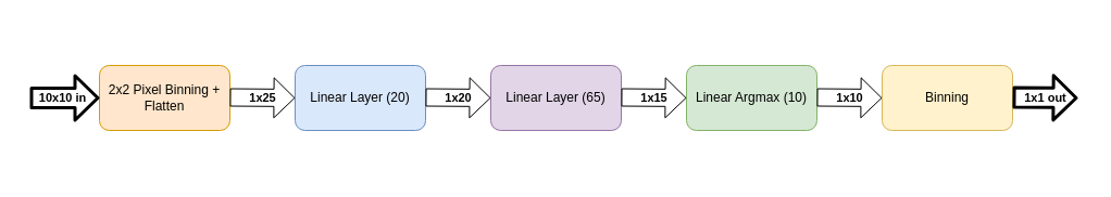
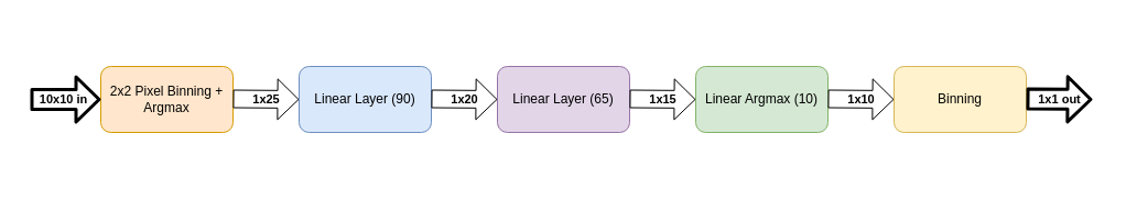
  <mxCell id="0" />
  <mxCell id="1" parent="0" />
  <mxCell id="2" value="" style="rounded=0;whiteSpace=wrap;html=1;strokeColor=none;" vertex="1" parent="1"><mxGeometry x="20" y="20" width="980" height="140" as="geometry" /></mxCell>
- <mxCell id="3" value="2x2 Pixel Binning + Flatten" style="rounded=1;whiteSpace=wrap;html=1;fillColor=#ffe6cc;strokeColor=#d79b00;" vertex="1" parent="1"><mxGeometry x="91" y="60" width="120" height="60" as="geometry" /></mxCell>
+ <mxCell id="3" value="2x2 Pixel Binning + Argmax" style="rounded=1;whiteSpace=wrap;html=1;fillColor=#ffe6cc;strokeColor=#d79b00;" vertex="1" parent="1"><mxGeometry x="91" y="60" width="120" height="60" as="geometry" /></mxCell>
  <mxCell id="4" value="10x10 in" style="edgeStyle=none;orthogonalLoop=1;jettySize=auto;html=1;strokeWidth=3;shape=flexArrow;fillColor=default;fontStyle=1;width=16;" edge="1" parent="1"><mxGeometry x="-0.062" width="80" relative="1" as="geometry"><mxPoint x="27" y="90" as="sourcePoint" /><mxPoint x="91" y="90" as="targetPoint" /><Array as="points" /><mxPoint as="offset" /></mxGeometry></mxCell>
- <mxCell id="5" value="Linear Layer (20)" style="rounded=1;whiteSpace=wrap;html=1;fillColor=#dae8fc;strokeColor=#6c8ebf;" vertex="1" parent="1"><mxGeometry x="271" y="60" width="120" height="60" as="geometry" /></mxCell>
+ <mxCell id="5" value="Linear Layer (90)" style="rounded=1;whiteSpace=wrap;html=1;fillColor=#dae8fc;strokeColor=#6c8ebf;" vertex="1" parent="1"><mxGeometry x="271" y="60" width="120" height="60" as="geometry" /></mxCell>
  <mxCell id="6" value="1x25" style="edgeStyle=none;orthogonalLoop=1;jettySize=auto;html=1;strokeWidth=1;shape=flexArrow;fillColor=default;fontStyle=1;width=16;" edge="1" parent="1"><mxGeometry width="80" relative="1" as="geometry"><mxPoint x="211" y="89.5" as="sourcePoint" /><mxPoint x="271" y="90" as="targetPoint" /><Array as="points" /></mxGeometry></mxCell>
  <mxCell id="7" value="Linear Layer (65&lt;span style=&quot;background-color: transparent;&quot;&gt;)&lt;/span&gt;" style="rounded=1;whiteSpace=wrap;html=1;fillColor=#e1d5e7;strokeColor=#9673a6;" vertex="1" parent="1"><mxGeometry x="451" y="60" width="120" height="60" as="geometry" /></mxCell>
  <mxCell id="8" value="1x20" style="edgeStyle=none;orthogonalLoop=1;jettySize=auto;html=1;strokeWidth=1;shape=flexArrow;fillColor=default;fontStyle=1;width=16;" edge="1" parent="1"><mxGeometry width="80" relative="1" as="geometry"><mxPoint x="391" y="89.5" as="sourcePoint" /><mxPoint x="451" y="90" as="targetPoint" /><Array as="points" /></mxGeometry></mxCell>
  <mxCell id="9" value="Linear Argmax (10)" style="rounded=1;whiteSpace=wrap;html=1;fillColor=#d5e8d4;strokeColor=#82b366;" vertex="1" parent="1"><mxGeometry x="631" y="60" width="120" height="60" as="geometry" /></mxCell>
  <mxCell id="10" value="1x15" style="edgeStyle=none;orthogonalLoop=1;jettySize=auto;html=1;strokeWidth=1;shape=flexArrow;fillColor=default;fontStyle=1;width=16;" edge="1" parent="1"><mxGeometry width="80" relative="1" as="geometry"><mxPoint x="571" y="89.5" as="sourcePoint" /><mxPoint x="631" y="90" as="targetPoint" /><Array as="points" /></mxGeometry></mxCell>
  <mxCell id="11" value="Binning" style="rounded=1;whiteSpace=wrap;html=1;fillColor=#fff2cc;strokeColor=#d6b656;" vertex="1" parent="1"><mxGeometry x="811" y="60" width="120" height="60" as="geometry" /></mxCell>
  <mxCell id="12" value="1x10" style="edgeStyle=none;orthogonalLoop=1;jettySize=auto;html=1;strokeWidth=1;shape=flexArrow;fillColor=default;fontStyle=1;width=16;" edge="1" parent="1"><mxGeometry width="80" relative="1" as="geometry"><mxPoint x="751" y="89.5" as="sourcePoint" /><mxPoint x="811" y="90" as="targetPoint" /><Array as="points" /></mxGeometry></mxCell>
  <mxCell id="13" value="1x1 out" style="edgeStyle=none;orthogonalLoop=1;jettySize=auto;html=1;strokeWidth=3;shape=flexArrow;fillColor=default;fontStyle=1;width=16;" edge="1" parent="1"><mxGeometry width="80" relative="1" as="geometry"><mxPoint x="931" y="89.5" as="sourcePoint" /><mxPoint x="991" y="90" as="targetPoint" /><Array as="points" /><mxPoint as="offset" /></mxGeometry></mxCell>
